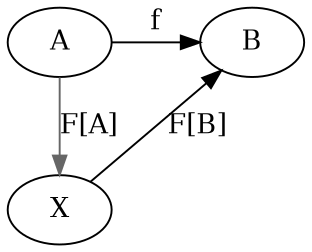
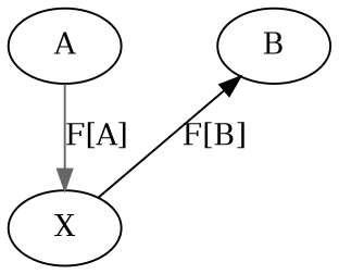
  digraph {
    node [group=upper]
    A
    B [group=lower]
    X
    X2 [group=lower style=invis]
    subgraph sub_1 {
      rank=same
      A
      B
    }
    subgraph sub_2 {
      rank=same
      X
      X2
    }
-   A -> B [color=black label=f]
    B -> X [color=black dir=back label="F[B]"]
    X -> A [color=gray40 dir=back label="F[A]"]
    X -> X2 [style=invis]
    X2 -> B [style=invis]
  }
